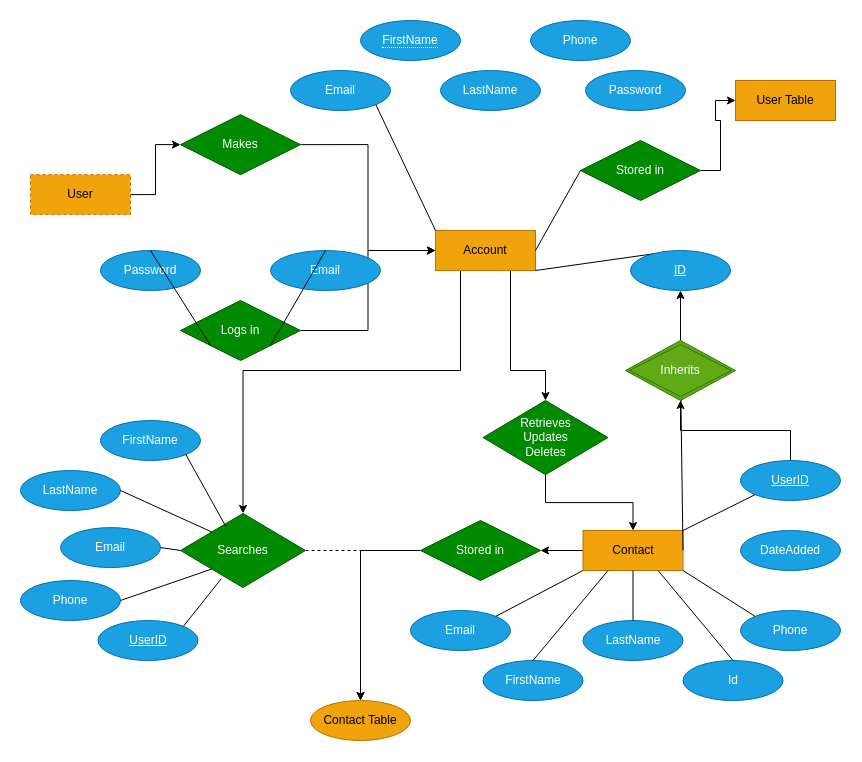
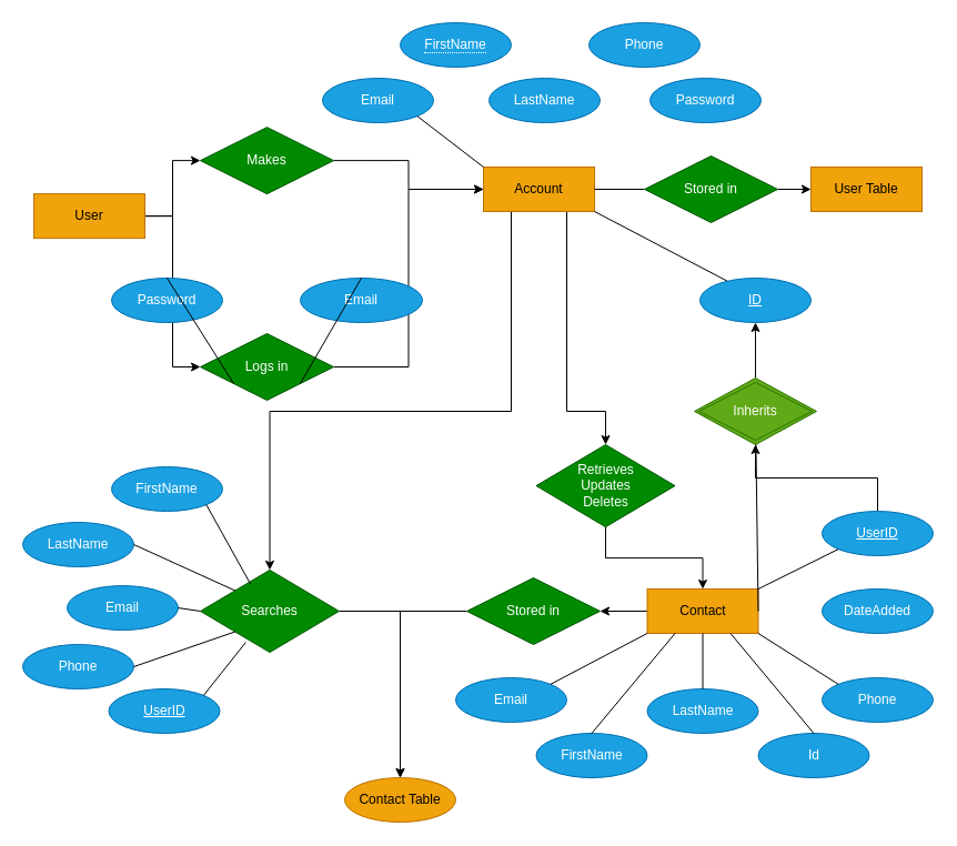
  <mxCell id="0" />
  <mxCell id="1" parent="0" />
  <mxCell id="2" style="edgeStyle=none;rounded=0;orthogonalLoop=1;jettySize=auto;html=1;exitX=0;exitY=0;exitDx=0;exitDy=0;" edge="1" parent="1"><mxGeometry relative="1" as="geometry"><mxPoint x="164.645" y="99.998" as="sourcePoint" /><mxPoint x="164.645" y="99.998" as="targetPoint" /></mxGeometry></mxCell>
  <mxCell id="3" style="edgeStyle=orthogonalEdgeStyle;rounded=0;orthogonalLoop=1;jettySize=auto;html=1;exitX=1;exitY=0.5;exitDx=0;exitDy=0;entryX=0;entryY=0.5;entryDx=0;entryDy=0;" edge="1" parent="1" source="5" target="12"><mxGeometry relative="1" as="geometry" /></mxCell>
- <mxCell id="5" value="User" style="whiteSpace=wrap;html=1;align=center;fillColor=#f0a30a;strokeColor=#BD7000;fontColor=#000000;dashed=1;" vertex="1" parent="1"><mxGeometry x="30" y="174.14" width="100" height="40" as="geometry" /></mxCell>
+ <mxCell id="4" style="edgeStyle=orthogonalEdgeStyle;rounded=0;orthogonalLoop=1;jettySize=auto;html=1;exitX=1;exitY=0.5;exitDx=0;exitDy=0;entryX=0;entryY=0.5;entryDx=0;entryDy=0;" edge="1" parent="1" source="5" target="7"><mxGeometry relative="1" as="geometry" /></mxCell>
+ <mxCell id="5" value="User" style="whiteSpace=wrap;html=1;align=center;fillColor=#f0a30a;strokeColor=#BD7000;fontColor=#000000;" vertex="1" parent="1"><mxGeometry x="30" y="174.14" width="100" height="40" as="geometry" /></mxCell>
  <mxCell id="6" style="edgeStyle=orthogonalEdgeStyle;rounded=0;orthogonalLoop=1;jettySize=auto;html=1;exitX=1;exitY=0.5;exitDx=0;exitDy=0;entryX=0;entryY=0.5;entryDx=0;entryDy=0;" edge="1" parent="1" source="7" target="10"><mxGeometry relative="1" as="geometry" /></mxCell>
  <mxCell id="7" value="Logs in" style="shape=rhombus;perimeter=rhombusPerimeter;whiteSpace=wrap;html=1;align=center;fillColor=#008a00;strokeColor=#005700;fontColor=#ffffff;" vertex="1" parent="1"><mxGeometry x="180" y="300" width="120" height="60" as="geometry" /></mxCell>
  <mxCell id="8" style="edgeStyle=orthogonalEdgeStyle;rounded=0;orthogonalLoop=1;jettySize=auto;html=1;exitX=0.25;exitY=1;exitDx=0;exitDy=0;entryX=0.5;entryY=0;entryDx=0;entryDy=0;" edge="1" parent="1" source="10" target="40"><mxGeometry relative="1" as="geometry"><Array as="points"><mxPoint x="460" y="370" /><mxPoint x="243" y="370" /></Array></mxGeometry></mxCell>
  <mxCell id="9" style="edgeStyle=orthogonalEdgeStyle;rounded=0;orthogonalLoop=1;jettySize=auto;html=1;exitX=0.75;exitY=1;exitDx=0;exitDy=0;entryX=0.5;entryY=0;entryDx=0;entryDy=0;" edge="1" parent="1" source="10" target="24"><mxGeometry relative="1" as="geometry"><Array as="points"><mxPoint x="510" y="370" /><mxPoint x="545" y="370" /></Array></mxGeometry></mxCell>
- <mxCell id="10" value="Account" style="whiteSpace=wrap;html=1;align=center;fillColor=#f0a30a;strokeColor=#BD7000;fontColor=#000000;" vertex="1" parent="1"><mxGeometry x="435" y="230" width="100" height="40" as="geometry" /></mxCell>
+ <mxCell id="10" value="Account" style="whiteSpace=wrap;html=1;align=center;fillColor=#f0a30a;strokeColor=#BD7000;fontColor=#000000;" vertex="1" parent="1"><mxGeometry x="435" y="150" width="100" height="40" as="geometry" /></mxCell>
  <mxCell id="11" style="edgeStyle=orthogonalEdgeStyle;rounded=0;orthogonalLoop=1;jettySize=auto;html=1;exitX=1;exitY=0.5;exitDx=0;exitDy=0;entryX=0;entryY=0.5;entryDx=0;entryDy=0;" edge="1" parent="1" source="12" target="10"><mxGeometry relative="1" as="geometry" /></mxCell>
  <mxCell id="12" value="Makes" style="shape=rhombus;perimeter=rhombusPerimeter;whiteSpace=wrap;html=1;align=center;fillColor=#008a00;strokeColor=#005700;fontColor=#ffffff;" vertex="1" parent="1"><mxGeometry x="180" y="114.14" width="120" height="60" as="geometry" /></mxCell>
- <mxCell id="13" value="User Table" style="whiteSpace=wrap;html=1;align=center;fillColor=#f0a30a;strokeColor=#BD7000;fontColor=#000000;" vertex="1" parent="1"><mxGeometry x="735" y="80" width="100" height="40" as="geometry" /></mxCell>
+ <mxCell id="13" value="User Table" style="whiteSpace=wrap;html=1;align=center;fillColor=#f0a30a;strokeColor=#BD7000;fontColor=#000000;" vertex="1" parent="1"><mxGeometry x="730" y="150" width="100" height="40" as="geometry" /></mxCell>
  <mxCell id="14" value="&lt;span style=&quot;border-bottom: 1px dotted&quot;&gt;FirstName&lt;/span&gt;" style="ellipse;whiteSpace=wrap;html=1;align=center;fillColor=#1ba1e2;strokeColor=#006EAF;fontColor=#ffffff;" vertex="1" parent="1"><mxGeometry x="360" y="20" width="100" height="40" as="geometry" /></mxCell>
  <mxCell id="15" value="LastName" style="ellipse;whiteSpace=wrap;html=1;align=center;fillColor=#1ba1e2;strokeColor=#006EAF;fontColor=#ffffff;" vertex="1" parent="1"><mxGeometry x="440" y="70" width="100" height="40" as="geometry" /></mxCell>
  <mxCell id="16" value="Email" style="ellipse;whiteSpace=wrap;html=1;align=center;fillColor=#1ba1e2;strokeColor=#006EAF;fontColor=#ffffff;" vertex="1" parent="1"><mxGeometry x="290" y="70" width="100" height="40" as="geometry" /></mxCell>
  <mxCell id="17" value="Password" style="ellipse;whiteSpace=wrap;html=1;align=center;fillColor=#1ba1e2;strokeColor=#006EAF;fontColor=#ffffff;" vertex="1" parent="1"><mxGeometry x="585" y="70" width="100" height="40" as="geometry" /></mxCell>
  <mxCell id="18" value="Phone" style="ellipse;whiteSpace=wrap;html=1;align=center;fillColor=#1ba1e2;strokeColor=#006EAF;fontColor=#ffffff;" vertex="1" parent="1"><mxGeometry x="530" y="20" width="100" height="40" as="geometry" /></mxCell>
  <mxCell id="19" value="Email" style="ellipse;whiteSpace=wrap;html=1;align=center;fillColor=#1ba1e2;strokeColor=#006EAF;fontColor=#ffffff;" vertex="1" parent="1"><mxGeometry x="270" y="250" width="110" height="40" as="geometry" /></mxCell>
  <mxCell id="20" value="Password" style="ellipse;whiteSpace=wrap;html=1;align=center;fillColor=#1ba1e2;strokeColor=#006EAF;fontColor=#ffffff;" vertex="1" parent="1"><mxGeometry x="100" y="250" width="100" height="40" as="geometry" /></mxCell>
  <mxCell id="21" value="" style="endArrow=none;html=1;rounded=0;entryX=1;entryY=1;entryDx=0;entryDy=0;exitX=0;exitY=0;exitDx=0;exitDy=0;" edge="1" parent="1" source="10" target="16"><mxGeometry width="50" height="50" relative="1" as="geometry"><mxPoint x="400" y="274.14" as="sourcePoint" /><mxPoint x="450" y="224.14" as="targetPoint" /></mxGeometry></mxCell>
  <mxCell id="22" value="" style="endArrow=none;html=1;rounded=0;exitX=1;exitY=1;exitDx=0;exitDy=0;entryX=0.252;entryY=0.075;entryDx=0;entryDy=0;entryPerimeter=0;" edge="1" parent="1" source="10" target="29"><mxGeometry width="50" height="50" relative="1" as="geometry"><mxPoint x="440" y="194.14" as="sourcePoint" /><mxPoint x="555" y="250.14" as="targetPoint" /></mxGeometry></mxCell>
  <mxCell id="23" style="edgeStyle=orthogonalEdgeStyle;rounded=0;orthogonalLoop=1;jettySize=auto;html=1;exitX=0.5;exitY=1;exitDx=0;exitDy=0;entryX=0.5;entryY=0;entryDx=0;entryDy=0;" edge="1" parent="1" source="24" target="26"><mxGeometry relative="1" as="geometry" /></mxCell>
  <mxCell id="24" value="Retrieves&lt;br&gt;Updates&lt;br&gt;Deletes" style="shape=rhombus;perimeter=rhombusPerimeter;whiteSpace=wrap;html=1;align=center;fillColor=#008a00;strokeColor=#005700;fontColor=#ffffff;" vertex="1" parent="1"><mxGeometry x="482.5" y="400" width="125" height="74.14" as="geometry" /></mxCell>
  <mxCell id="25" style="edgeStyle=orthogonalEdgeStyle;rounded=0;orthogonalLoop=1;jettySize=auto;html=1;exitX=0;exitY=0.5;exitDx=0;exitDy=0;" edge="1" parent="1" source="26" target="28"><mxGeometry relative="1" as="geometry" /></mxCell>
  <mxCell id="26" value="Contact" style="whiteSpace=wrap;html=1;align=center;fillColor=#f0a30a;strokeColor=#BD7000;fontColor=#000000;" vertex="1" parent="1"><mxGeometry x="582.5" y="530" width="100" height="40" as="geometry" /></mxCell>
  <mxCell id="27" style="edgeStyle=orthogonalEdgeStyle;rounded=0;orthogonalLoop=1;jettySize=auto;html=1;exitX=0;exitY=0.5;exitDx=0;exitDy=0;entryX=0.5;entryY=0;entryDx=0;entryDy=0;" edge="1" parent="1" source="28" target="65"><mxGeometry relative="1" as="geometry" /></mxCell>
  <mxCell id="28" value="Stored in" style="shape=rhombus;perimeter=rhombusPerimeter;whiteSpace=wrap;html=1;align=center;fillColor=#008a00;strokeColor=#005700;fontColor=#ffffff;" vertex="1" parent="1"><mxGeometry x="420" y="520" width="120" height="60" as="geometry" /></mxCell>
  <mxCell id="29" value="ID" style="ellipse;whiteSpace=wrap;html=1;align=center;fontStyle=4;fillColor=#1ba1e2;strokeColor=#006EAF;fontColor=#ffffff;" vertex="1" parent="1"><mxGeometry x="630" y="250" width="100" height="40" as="geometry" /></mxCell>
  <mxCell id="30" value="" style="endArrow=none;html=1;rounded=0;exitX=1;exitY=1;exitDx=0;exitDy=0;entryX=0.5;entryY=0;entryDx=0;entryDy=0;" edge="1" parent="1" source="7" target="19"><mxGeometry relative="1" as="geometry"><mxPoint x="430" y="280" as="sourcePoint" /><mxPoint x="590" y="280" as="targetPoint" /></mxGeometry></mxCell>
  <mxCell id="31" value="" style="endArrow=none;html=1;rounded=0;exitX=0;exitY=1;exitDx=0;exitDy=0;entryX=0.5;entryY=0;entryDx=0;entryDy=0;" edge="1" parent="1" source="7" target="20"><mxGeometry relative="1" as="geometry"><mxPoint x="430" y="280" as="sourcePoint" /><mxPoint x="590" y="280" as="targetPoint" /></mxGeometry></mxCell>
  <mxCell id="32" style="edgeStyle=orthogonalEdgeStyle;rounded=0;orthogonalLoop=1;jettySize=auto;html=1;exitX=0.5;exitY=0;exitDx=0;exitDy=0;entryX=0.5;entryY=1;entryDx=0;entryDy=0;" edge="1" parent="1" source="33" target="29"><mxGeometry relative="1" as="geometry" /></mxCell>
  <mxCell id="33" value="Inherits" style="shape=rhombus;double=1;perimeter=rhombusPerimeter;whiteSpace=wrap;html=1;align=center;fillColor=#60a917;strokeColor=#2D7600;fontColor=#ffffff;" vertex="1" parent="1"><mxGeometry x="625" y="340" width="110" height="60" as="geometry" /></mxCell>
  <mxCell id="34" style="edgeStyle=orthogonalEdgeStyle;rounded=0;orthogonalLoop=1;jettySize=auto;html=1;exitX=0.5;exitY=0;exitDx=0;exitDy=0;entryX=0.5;entryY=1;entryDx=0;entryDy=0;" edge="1" parent="1" source="35" target="33"><mxGeometry relative="1" as="geometry" /></mxCell>
  <mxCell id="35" value="UserID" style="ellipse;whiteSpace=wrap;html=1;align=center;fontStyle=4;fillColor=#1ba1e2;strokeColor=#006EAF;fontColor=#ffffff;" vertex="1" parent="1"><mxGeometry x="740" y="460" width="100" height="40" as="geometry" /></mxCell>
  <mxCell id="36" value="" style="edgeStyle=none;rounded=0;orthogonalLoop=1;jettySize=auto;html=1;exitX=1;exitY=0.5;exitDx=0;exitDy=0;entryX=0;entryY=0.5;entryDx=0;entryDy=0;endArrow=none;" edge="1" parent="1" source="10" target="38"><mxGeometry relative="1" as="geometry"><mxPoint x="530" y="194" as="sourcePoint" /><mxPoint x="680" y="194.14" as="targetPoint" /></mxGeometry></mxCell>
  <mxCell id="37" style="edgeStyle=orthogonalEdgeStyle;rounded=0;orthogonalLoop=1;jettySize=auto;html=1;exitX=1;exitY=0.5;exitDx=0;exitDy=0;entryX=0;entryY=0.5;entryDx=0;entryDy=0;" edge="1" parent="1" source="38" target="13"><mxGeometry relative="1" as="geometry" /></mxCell>
  <mxCell id="38" value="Stored in" style="shape=rhombus;perimeter=rhombusPerimeter;whiteSpace=wrap;html=1;align=center;fillColor=#008a00;strokeColor=#005700;fontColor=#ffffff;" vertex="1" parent="1"><mxGeometry x="580" y="140" width="120" height="60" as="geometry" /></mxCell>
- <mxCell id="39" style="edgeStyle=orthogonalEdgeStyle;rounded=0;orthogonalLoop=1;jettySize=auto;html=1;exitX=1;exitY=0.5;exitDx=0;exitDy=0;entryX=0.5;entryY=0;entryDx=0;entryDy=0;dashed=1;" edge="1" parent="1" source="40" target="65"><mxGeometry relative="1" as="geometry" /></mxCell>
+ <mxCell id="39" style="edgeStyle=orthogonalEdgeStyle;rounded=0;orthogonalLoop=1;jettySize=auto;html=1;exitX=1;exitY=0.5;exitDx=0;exitDy=0;entryX=0.5;entryY=0;entryDx=0;entryDy=0;" edge="1" parent="1" source="40" target="65"><mxGeometry relative="1" as="geometry" /></mxCell>
  <mxCell id="40" value="Searches" style="shape=rhombus;perimeter=rhombusPerimeter;whiteSpace=wrap;html=1;align=center;fillColor=#008a00;strokeColor=#005700;fontColor=#ffffff;" vertex="1" parent="1"><mxGeometry x="180" y="512.93" width="125" height="74.14" as="geometry" /></mxCell>
  <mxCell id="41" value="FirstName" style="ellipse;whiteSpace=wrap;html=1;align=center;fillColor=#1ba1e2;fontColor=#ffffff;strokeColor=#006EAF;" vertex="1" parent="1"><mxGeometry x="482.5" y="660" width="100" height="40" as="geometry" /></mxCell>
  <mxCell id="42" value="LastName" style="ellipse;whiteSpace=wrap;html=1;align=center;fillColor=#1ba1e2;fontColor=#ffffff;strokeColor=#006EAF;" vertex="1" parent="1"><mxGeometry x="582.5" y="620" width="100" height="40" as="geometry" /></mxCell>
  <mxCell id="43" value="Email" style="ellipse;whiteSpace=wrap;html=1;align=center;fillColor=#1ba1e2;strokeColor=#006EAF;fontColor=#ffffff;" vertex="1" parent="1"><mxGeometry x="410" y="610" width="100" height="40" as="geometry" /></mxCell>
  <mxCell id="44" value="Phone" style="ellipse;whiteSpace=wrap;html=1;align=center;fillColor=#1ba1e2;fontColor=#ffffff;strokeColor=#006EAF;" vertex="1" parent="1"><mxGeometry x="740" y="610" width="100" height="40" as="geometry" /></mxCell>
  <mxCell id="45" value="DateAdded" style="ellipse;whiteSpace=wrap;html=1;align=center;fillColor=#1ba1e2;fontColor=#ffffff;strokeColor=#006EAF;" vertex="1" parent="1"><mxGeometry x="740" y="530" width="100" height="40" as="geometry" /></mxCell>
  <mxCell id="46" value="Id&lt;br&gt;" style="ellipse;whiteSpace=wrap;html=1;align=center;fillColor=#1ba1e2;fontColor=#ffffff;strokeColor=#006EAF;" vertex="1" parent="1"><mxGeometry x="682.5" y="660" width="100" height="40" as="geometry" /></mxCell>
  <mxCell id="47" value="" style="endArrow=none;html=1;rounded=0;exitX=0.5;exitY=0;exitDx=0;exitDy=0;entryX=0.25;entryY=1;entryDx=0;entryDy=0;" edge="1" parent="1" source="41" target="26"><mxGeometry relative="1" as="geometry"><mxPoint x="430" y="630" as="sourcePoint" /><mxPoint x="590" y="630" as="targetPoint" /></mxGeometry></mxCell>
  <mxCell id="48" value="" style="endArrow=none;html=1;rounded=0;entryX=0.5;entryY=0;entryDx=0;entryDy=0;exitX=0.5;exitY=1;exitDx=0;exitDy=0;" edge="1" parent="1" source="26" target="42"><mxGeometry relative="1" as="geometry"><mxPoint x="440" y="640" as="sourcePoint" /><mxPoint x="600" y="640" as="targetPoint" /></mxGeometry></mxCell>
  <mxCell id="49" value="" style="endArrow=none;html=1;rounded=0;entryX=0.75;entryY=1;entryDx=0;entryDy=0;exitX=0.5;exitY=0;exitDx=0;exitDy=0;" edge="1" parent="1" source="46" target="26"><mxGeometry relative="1" as="geometry"><mxPoint x="450" y="650" as="sourcePoint" /><mxPoint x="610" y="650" as="targetPoint" /></mxGeometry></mxCell>
  <mxCell id="50" value="" style="endArrow=none;html=1;rounded=0;entryX=1;entryY=1;entryDx=0;entryDy=0;exitX=0;exitY=0;exitDx=0;exitDy=0;" edge="1" parent="1" source="44" target="26"><mxGeometry relative="1" as="geometry"><mxPoint x="460" y="660" as="sourcePoint" /><mxPoint x="620" y="660" as="targetPoint" /></mxGeometry></mxCell>
  <mxCell id="51" value="" style="endArrow=none;html=1;rounded=0;entryX=0;entryY=1;entryDx=0;entryDy=0;exitX=1;exitY=0;exitDx=0;exitDy=0;" edge="1" parent="1" source="43" target="26"><mxGeometry relative="1" as="geometry"><mxPoint x="470" y="670" as="sourcePoint" /><mxPoint x="630" y="670" as="targetPoint" /></mxGeometry></mxCell>
  <mxCell id="52" value="" style="endArrow=none;html=1;rounded=0;exitX=1;exitY=0.5;exitDx=0;exitDy=0;" edge="1" parent="1" source="26" target="33"><mxGeometry relative="1" as="geometry"><mxPoint x="480" y="680" as="sourcePoint" /><mxPoint x="640" y="680" as="targetPoint" /></mxGeometry></mxCell>
  <mxCell id="53" value="" style="endArrow=none;html=1;rounded=0;entryX=0;entryY=1;entryDx=0;entryDy=0;exitX=1;exitY=0;exitDx=0;exitDy=0;" edge="1" parent="1" source="26" target="35"><mxGeometry relative="1" as="geometry"><mxPoint x="490" y="690" as="sourcePoint" /><mxPoint x="650" y="690" as="targetPoint" /></mxGeometry></mxCell>
  <mxCell id="54" value="FirstName" style="ellipse;whiteSpace=wrap;html=1;align=center;fillColor=#1ba1e2;fontColor=#ffffff;strokeColor=#006EAF;" vertex="1" parent="1"><mxGeometry x="100" y="420" width="100" height="40" as="geometry" /></mxCell>
  <mxCell id="55" value="UserID" style="ellipse;whiteSpace=wrap;html=1;align=center;fontStyle=4;fillColor=#1ba1e2;strokeColor=#006EAF;fontColor=#ffffff;" vertex="1" parent="1"><mxGeometry x="97.5" y="620" width="100" height="40" as="geometry" /></mxCell>
  <mxCell id="56" value="LastName" style="ellipse;whiteSpace=wrap;html=1;align=center;fillColor=#1ba1e2;fontColor=#ffffff;strokeColor=#006EAF;" vertex="1" parent="1"><mxGeometry x="20" y="470" width="100" height="40" as="geometry" /></mxCell>
  <mxCell id="57" value="Email" style="ellipse;whiteSpace=wrap;html=1;align=center;fillColor=#1ba1e2;strokeColor=#006EAF;fontColor=#ffffff;" vertex="1" parent="1"><mxGeometry x="60" y="527.07" width="100" height="40" as="geometry" /></mxCell>
  <mxCell id="58" value="Phone" style="ellipse;whiteSpace=wrap;html=1;align=center;fillColor=#1ba1e2;fontColor=#ffffff;strokeColor=#006EAF;" vertex="1" parent="1"><mxGeometry x="20" y="580" width="100" height="40" as="geometry" /></mxCell>
  <mxCell id="59" style="edgeStyle=orthogonalEdgeStyle;rounded=0;orthogonalLoop=1;jettySize=auto;html=1;exitX=0.5;exitY=1;exitDx=0;exitDy=0;" edge="1" parent="1" source="57" target="57"><mxGeometry relative="1" as="geometry" /></mxCell>
  <mxCell id="60" value="" style="endArrow=none;html=1;rounded=0;entryX=0;entryY=0;entryDx=0;entryDy=0;exitX=1;exitY=0.5;exitDx=0;exitDy=0;" edge="1" parent="1" source="56" target="40"><mxGeometry relative="1" as="geometry"><mxPoint x="280" y="460" as="sourcePoint" /><mxPoint x="440" y="460" as="targetPoint" /></mxGeometry></mxCell>
  <mxCell id="61" value="" style="endArrow=none;html=1;rounded=0;entryX=1;entryY=1;entryDx=0;entryDy=0;exitX=0.362;exitY=0.173;exitDx=0;exitDy=0;exitPerimeter=0;" edge="1" parent="1" source="40" target="54"><mxGeometry relative="1" as="geometry"><mxPoint x="290" y="470" as="sourcePoint" /><mxPoint x="450" y="470" as="targetPoint" /></mxGeometry></mxCell>
  <mxCell id="62" value="" style="endArrow=none;html=1;rounded=0;exitX=1;exitY=0.5;exitDx=0;exitDy=0;entryX=0;entryY=0.5;entryDx=0;entryDy=0;" edge="1" parent="1" source="57" target="40"><mxGeometry relative="1" as="geometry"><mxPoint x="300" y="480" as="sourcePoint" /><mxPoint x="460" y="480" as="targetPoint" /></mxGeometry></mxCell>
  <mxCell id="63" value="" style="endArrow=none;html=1;rounded=0;exitX=1;exitY=0.5;exitDx=0;exitDy=0;entryX=0;entryY=1;entryDx=0;entryDy=0;" edge="1" parent="1" source="58" target="40"><mxGeometry relative="1" as="geometry"><mxPoint x="310" y="490" as="sourcePoint" /><mxPoint x="470" y="490" as="targetPoint" /></mxGeometry></mxCell>
  <mxCell id="64" value="" style="endArrow=none;html=1;rounded=0;exitX=1;exitY=0;exitDx=0;exitDy=0;entryX=0.327;entryY=0.879;entryDx=0;entryDy=0;entryPerimeter=0;" edge="1" parent="1" source="55" target="40"><mxGeometry relative="1" as="geometry"><mxPoint x="320" y="500" as="sourcePoint" /><mxPoint x="480" y="500" as="targetPoint" /></mxGeometry></mxCell>
  <mxCell id="65" value="Contact Table" style="ellipse;whiteSpace=wrap;html=1;align=center;fillColor=#f0a30a;strokeColor=#BD7000;fontColor=#000000;" vertex="1" parent="1"><mxGeometry x="310" y="700" width="100" height="40" as="geometry" /></mxCell>
